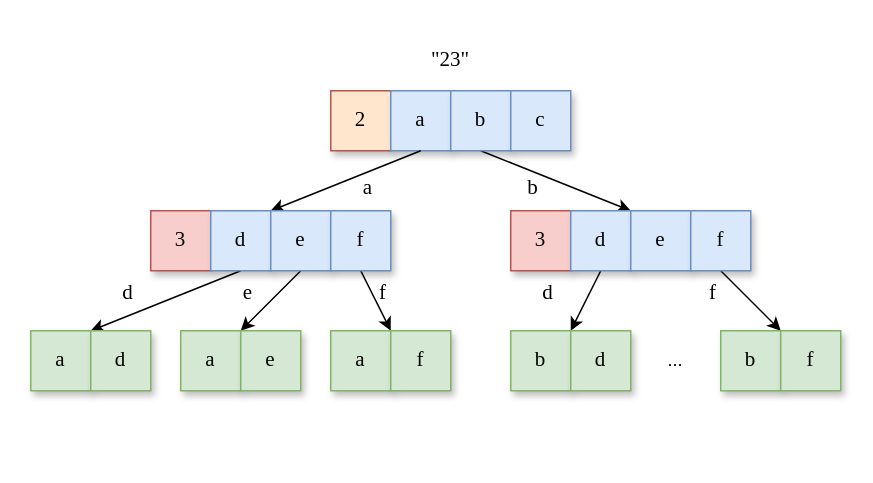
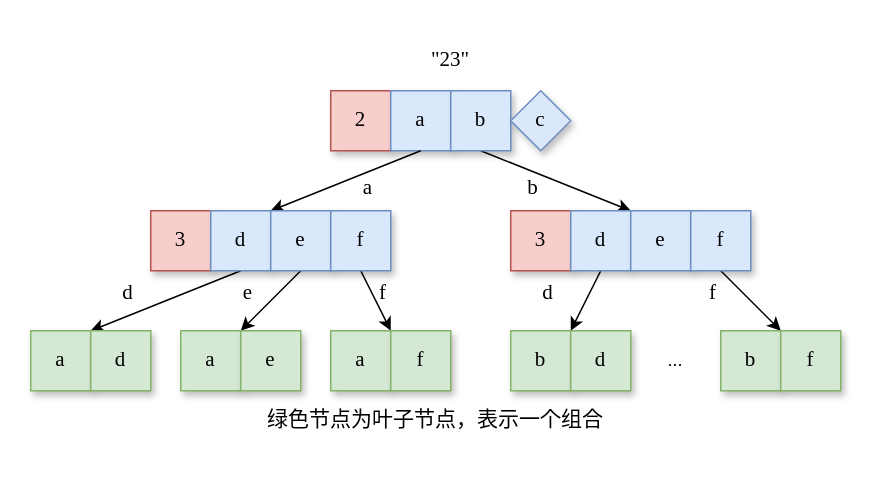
  <mxCell id="0" />
  <mxCell id="1" parent="0" />
+ <mxCell id="2" value="绿色节点为叶子节点，表示一个组合&lt;br&gt;" style="text;html=1;strokeColor=none;fillColor=none;align=center;verticalAlign=middle;whiteSpace=wrap;rounded=0;shadow=1;fontFamily=Comic Sans MS;fontSize=14;opacity=50;" vertex="1" parent="1"><mxGeometry x="20" y="260" width="540" height="40" as="geometry" /></mxCell>
  <mxCell id="3" value="&quot;23&quot;" style="text;html=1;strokeColor=none;fillColor=none;align=center;verticalAlign=middle;whiteSpace=wrap;rounded=0;shadow=0;dashed=1;fontFamily=Comic Sans MS;fontSize=14;opacity=50;" vertex="1" parent="1"><mxGeometry x="220" y="20" width="160" height="40" as="geometry" /></mxCell>
- <mxCell id="4" value="&lt;font style=&quot;font-size: 14px&quot; face=&quot;Comic Sans MS&quot;&gt;2&lt;/font&gt;" style="rounded=0;whiteSpace=wrap;html=1;fillColor=#ffe6cc;strokeColor=#b85450;shadow=1;" vertex="1" parent="1"><mxGeometry x="220" y="60" width="40" height="40" as="geometry" /></mxCell>
+ <mxCell id="4" value="&lt;font style=&quot;font-size: 14px&quot; face=&quot;Comic Sans MS&quot;&gt;2&lt;/font&gt;" style="rounded=0;whiteSpace=wrap;html=1;fillColor=#f8cecc;strokeColor=#b85450;shadow=1;" vertex="1" parent="1"><mxGeometry x="220" y="60" width="40" height="40" as="geometry" /></mxCell>
  <mxCell id="5" value="&lt;font style=&quot;font-size: 14px&quot; face=&quot;Comic Sans MS&quot;&gt;a&lt;/font&gt;" style="rounded=0;whiteSpace=wrap;html=1;fillColor=#dae8fc;strokeColor=#6c8ebf;shadow=1;" vertex="1" parent="1"><mxGeometry x="260" y="60" width="40" height="40" as="geometry" /></mxCell>
  <mxCell id="6" style="rounded=0;orthogonalLoop=1;jettySize=auto;html=1;exitX=0.5;exitY=1;exitDx=0;exitDy=0;entryX=0;entryY=0;entryDx=0;entryDy=0;" edge="1" parent="1" source="5" target="14"><mxGeometry relative="1" as="geometry" /></mxCell>
  <mxCell id="7" style="edgeStyle=none;rounded=0;orthogonalLoop=1;jettySize=auto;html=1;exitX=0.5;exitY=1;exitDx=0;exitDy=0;entryX=0;entryY=0;entryDx=0;entryDy=0;" edge="1" parent="1" source="8" target="26"><mxGeometry relative="1" as="geometry" /></mxCell>
  <mxCell id="8" value="&lt;font style=&quot;font-size: 14px&quot; face=&quot;Comic Sans MS&quot;&gt;b&lt;/font&gt;" style="rounded=0;whiteSpace=wrap;html=1;fillColor=#dae8fc;strokeColor=#6c8ebf;shadow=1;" vertex="1" parent="1"><mxGeometry x="300" y="60" width="40" height="40" as="geometry" /></mxCell>
- <mxCell id="9" value="&lt;font style=&quot;font-size: 14px&quot; face=&quot;Comic Sans MS&quot;&gt;c&lt;/font&gt;" style="rounded=0;whiteSpace=wrap;html=1;fillColor=#dae8fc;strokeColor=#6c8ebf;shadow=1;" vertex="1" parent="1"><mxGeometry x="340" y="60" width="40" height="40" as="geometry" /></mxCell>
+ <mxCell id="9" value="&lt;font style=&quot;font-size: 14px&quot; face=&quot;Comic Sans MS&quot;&gt;c&lt;/font&gt;" style="rhombus;whiteSpace=wrap;html=1;fillColor=#dae8fc;strokeColor=#6c8ebf;shadow=1;" vertex="1" parent="1"><mxGeometry x="340" y="60" width="40" height="40" as="geometry" /></mxCell>
  <mxCell id="10" value="&lt;font style=&quot;font-size: 14px&quot; face=&quot;Comic Sans MS&quot;&gt;3&lt;/font&gt;" style="rounded=0;whiteSpace=wrap;html=1;fillColor=#f8cecc;strokeColor=#b85450;shadow=1;" vertex="1" parent="1"><mxGeometry x="100" y="140" width="40" height="40" as="geometry" /></mxCell>
  <mxCell id="11" style="edgeStyle=none;rounded=0;orthogonalLoop=1;jettySize=auto;html=1;exitX=0.5;exitY=1;exitDx=0;exitDy=0;entryX=1;entryY=0;entryDx=0;entryDy=0;" edge="1" parent="1" source="12" target="17"><mxGeometry relative="1" as="geometry" /></mxCell>
  <mxCell id="12" value="&lt;font style=&quot;font-size: 14px&quot; face=&quot;Comic Sans MS&quot;&gt;d&lt;/font&gt;" style="rounded=0;whiteSpace=wrap;html=1;fillColor=#dae8fc;strokeColor=#6c8ebf;shadow=1;" vertex="1" parent="1"><mxGeometry x="140" y="140" width="40" height="40" as="geometry" /></mxCell>
  <mxCell id="13" style="edgeStyle=none;rounded=0;orthogonalLoop=1;jettySize=auto;html=1;exitX=0.5;exitY=1;exitDx=0;exitDy=0;entryX=0;entryY=0;entryDx=0;entryDy=0;" edge="1" parent="1" source="14" target="20"><mxGeometry relative="1" as="geometry" /></mxCell>
  <mxCell id="14" value="&lt;font style=&quot;font-size: 14px&quot; face=&quot;Comic Sans MS&quot;&gt;e&lt;/font&gt;" style="rounded=0;whiteSpace=wrap;html=1;fillColor=#dae8fc;strokeColor=#6c8ebf;shadow=1;" vertex="1" parent="1"><mxGeometry x="180" y="140" width="40" height="40" as="geometry" /></mxCell>
  <mxCell id="15" style="edgeStyle=none;rounded=0;orthogonalLoop=1;jettySize=auto;html=1;exitX=0.5;exitY=1;exitDx=0;exitDy=0;entryX=0;entryY=0;entryDx=0;entryDy=0;" edge="1" parent="1" source="16" target="22"><mxGeometry relative="1" as="geometry" /></mxCell>
  <mxCell id="16" value="&lt;font style=&quot;font-size: 14px&quot; face=&quot;Comic Sans MS&quot;&gt;f&lt;/font&gt;" style="rounded=0;whiteSpace=wrap;html=1;fillColor=#dae8fc;strokeColor=#6c8ebf;shadow=1;" vertex="1" parent="1"><mxGeometry x="220" y="140" width="40" height="40" as="geometry" /></mxCell>
  <mxCell id="17" value="&lt;font style=&quot;font-size: 14px&quot; face=&quot;Comic Sans MS&quot;&gt;a&lt;/font&gt;" style="rounded=0;whiteSpace=wrap;html=1;fillColor=#d5e8d4;strokeColor=#82b366;shadow=1;" vertex="1" parent="1"><mxGeometry x="20" y="220" width="40" height="40" as="geometry" /></mxCell>
  <mxCell id="18" value="&lt;font style=&quot;font-size: 14px&quot; face=&quot;Comic Sans MS&quot;&gt;d&lt;/font&gt;" style="rounded=0;whiteSpace=wrap;html=1;fillColor=#d5e8d4;strokeColor=#82b366;shadow=1;" vertex="1" parent="1"><mxGeometry x="60" y="220" width="40" height="40" as="geometry" /></mxCell>
  <mxCell id="19" value="&lt;font style=&quot;font-size: 14px&quot; face=&quot;Comic Sans MS&quot;&gt;a&lt;/font&gt;" style="rounded=0;whiteSpace=wrap;html=1;fillColor=#d5e8d4;strokeColor=#82b366;shadow=1;" vertex="1" parent="1"><mxGeometry x="120" y="220" width="40" height="40" as="geometry" /></mxCell>
  <mxCell id="20" value="&lt;font style=&quot;font-size: 14px&quot; face=&quot;Comic Sans MS&quot;&gt;e&lt;/font&gt;" style="rounded=0;whiteSpace=wrap;html=1;fillColor=#d5e8d4;strokeColor=#82b366;shadow=1;" vertex="1" parent="1"><mxGeometry x="160" y="220" width="40" height="40" as="geometry" /></mxCell>
  <mxCell id="21" value="&lt;font style=&quot;font-size: 14px&quot; face=&quot;Comic Sans MS&quot;&gt;a&lt;/font&gt;" style="rounded=0;whiteSpace=wrap;html=1;fillColor=#d5e8d4;strokeColor=#82b366;shadow=1;" vertex="1" parent="1"><mxGeometry x="220" y="220" width="40" height="40" as="geometry" /></mxCell>
  <mxCell id="22" value="&lt;font style=&quot;font-size: 14px&quot; face=&quot;Comic Sans MS&quot;&gt;f&lt;/font&gt;" style="rounded=0;whiteSpace=wrap;html=1;fillColor=#d5e8d4;strokeColor=#82b366;shadow=1;" vertex="1" parent="1"><mxGeometry x="260" y="220" width="40" height="40" as="geometry" /></mxCell>
  <mxCell id="23" value="&lt;font style=&quot;font-size: 14px&quot; face=&quot;Comic Sans MS&quot;&gt;3&lt;/font&gt;" style="rounded=0;whiteSpace=wrap;html=1;fillColor=#f8cecc;strokeColor=#b85450;shadow=1;" vertex="1" parent="1"><mxGeometry x="340" y="140" width="40" height="40" as="geometry" /></mxCell>
  <mxCell id="24" style="edgeStyle=none;rounded=0;orthogonalLoop=1;jettySize=auto;html=1;exitX=0.5;exitY=1;exitDx=0;exitDy=0;entryX=0;entryY=0;entryDx=0;entryDy=0;" edge="1" parent="1" source="25" target="30"><mxGeometry relative="1" as="geometry" /></mxCell>
  <mxCell id="25" value="&lt;font style=&quot;font-size: 14px&quot; face=&quot;Comic Sans MS&quot;&gt;d&lt;/font&gt;" style="rounded=0;whiteSpace=wrap;html=1;fillColor=#dae8fc;strokeColor=#6c8ebf;shadow=1;" vertex="1" parent="1"><mxGeometry x="380" y="140" width="40" height="40" as="geometry" /></mxCell>
  <mxCell id="26" value="&lt;font style=&quot;font-size: 14px&quot; face=&quot;Comic Sans MS&quot;&gt;e&lt;/font&gt;" style="rounded=0;whiteSpace=wrap;html=1;fillColor=#dae8fc;strokeColor=#6c8ebf;shadow=1;" vertex="1" parent="1"><mxGeometry x="420" y="140" width="40" height="40" as="geometry" /></mxCell>
  <mxCell id="27" style="edgeStyle=none;rounded=0;orthogonalLoop=1;jettySize=auto;html=1;exitX=0.5;exitY=1;exitDx=0;exitDy=0;entryX=0;entryY=0;entryDx=0;entryDy=0;" edge="1" parent="1" source="28" target="32"><mxGeometry relative="1" as="geometry" /></mxCell>
  <mxCell id="28" value="&lt;font style=&quot;font-size: 14px&quot; face=&quot;Comic Sans MS&quot;&gt;f&lt;/font&gt;" style="rounded=0;whiteSpace=wrap;html=1;fillColor=#dae8fc;strokeColor=#6c8ebf;shadow=1;" vertex="1" parent="1"><mxGeometry x="460" y="140" width="40" height="40" as="geometry" /></mxCell>
  <mxCell id="29" value="&lt;font style=&quot;font-size: 14px&quot; face=&quot;Comic Sans MS&quot;&gt;b&lt;/font&gt;" style="rounded=0;whiteSpace=wrap;html=1;fillColor=#d5e8d4;strokeColor=#82b366;shadow=1;" vertex="1" parent="1"><mxGeometry x="340" y="220" width="40" height="40" as="geometry" /></mxCell>
  <mxCell id="30" value="&lt;font style=&quot;font-size: 14px&quot; face=&quot;Comic Sans MS&quot;&gt;d&lt;/font&gt;" style="rounded=0;whiteSpace=wrap;html=1;fillColor=#d5e8d4;strokeColor=#82b366;shadow=1;" vertex="1" parent="1"><mxGeometry x="380" y="220" width="40" height="40" as="geometry" /></mxCell>
  <mxCell id="31" value="&lt;font style=&quot;font-size: 14px&quot; face=&quot;Comic Sans MS&quot;&gt;b&lt;/font&gt;" style="rounded=0;whiteSpace=wrap;html=1;fillColor=#d5e8d4;strokeColor=#82b366;shadow=1;" vertex="1" parent="1"><mxGeometry x="480" y="220" width="40" height="40" as="geometry" /></mxCell>
  <mxCell id="32" value="&lt;font style=&quot;font-size: 14px&quot; face=&quot;Comic Sans MS&quot;&gt;f&lt;/font&gt;" style="rounded=0;whiteSpace=wrap;html=1;fillColor=#d5e8d4;strokeColor=#82b366;shadow=1;" vertex="1" parent="1"><mxGeometry x="520" y="220" width="40" height="40" as="geometry" /></mxCell>
  <mxCell id="33" value="..." style="text;html=1;strokeColor=none;fillColor=none;align=center;verticalAlign=middle;whiteSpace=wrap;rounded=0;" vertex="1" parent="1"><mxGeometry x="430" y="220" width="40" height="40" as="geometry" /></mxCell>
  <mxCell id="34" value="&lt;font face=&quot;Comic Sans MS&quot; style=&quot;font-size: 14px&quot;&gt;a&lt;/font&gt;" style="text;html=1;strokeColor=none;fillColor=none;align=center;verticalAlign=middle;whiteSpace=wrap;rounded=0;" vertex="1" parent="1"><mxGeometry x="230" y="110" width="30" height="30" as="geometry" /></mxCell>
  <mxCell id="35" value="&lt;font face=&quot;Comic Sans MS&quot; style=&quot;font-size: 14px&quot;&gt;d&lt;/font&gt;" style="text;html=1;strokeColor=none;fillColor=none;align=center;verticalAlign=middle;whiteSpace=wrap;rounded=0;" vertex="1" parent="1"><mxGeometry x="70" y="180" width="30" height="30" as="geometry" /></mxCell>
  <mxCell id="36" value="&lt;font face=&quot;Comic Sans MS&quot; style=&quot;font-size: 14px&quot;&gt;e&lt;/font&gt;" style="text;html=1;strokeColor=none;fillColor=none;align=center;verticalAlign=middle;whiteSpace=wrap;rounded=0;" vertex="1" parent="1"><mxGeometry x="150" y="180" width="30" height="30" as="geometry" /></mxCell>
  <mxCell id="37" value="&lt;font face=&quot;Comic Sans MS&quot; style=&quot;font-size: 14px&quot;&gt;f&lt;/font&gt;" style="text;html=1;strokeColor=none;fillColor=none;align=center;verticalAlign=middle;whiteSpace=wrap;rounded=0;" vertex="1" parent="1"><mxGeometry x="240" y="180" width="30" height="30" as="geometry" /></mxCell>
  <mxCell id="38" value="&lt;font face=&quot;Comic Sans MS&quot; style=&quot;font-size: 14px&quot;&gt;b&lt;/font&gt;" style="text;html=1;strokeColor=none;fillColor=none;align=center;verticalAlign=middle;whiteSpace=wrap;rounded=0;" vertex="1" parent="1"><mxGeometry x="340" y="110" width="30" height="30" as="geometry" /></mxCell>
  <mxCell id="39" value="&lt;font face=&quot;Comic Sans MS&quot; style=&quot;font-size: 14px&quot;&gt;d&lt;/font&gt;" style="text;html=1;strokeColor=none;fillColor=none;align=center;verticalAlign=middle;whiteSpace=wrap;rounded=0;" vertex="1" parent="1"><mxGeometry x="350" y="180" width="30" height="30" as="geometry" /></mxCell>
  <mxCell id="40" value="&lt;font face=&quot;Comic Sans MS&quot; style=&quot;font-size: 14px&quot;&gt;f&lt;/font&gt;" style="text;html=1;strokeColor=none;fillColor=none;align=center;verticalAlign=middle;whiteSpace=wrap;rounded=0;" vertex="1" parent="1"><mxGeometry x="460" y="180" width="30" height="30" as="geometry" /></mxCell>
